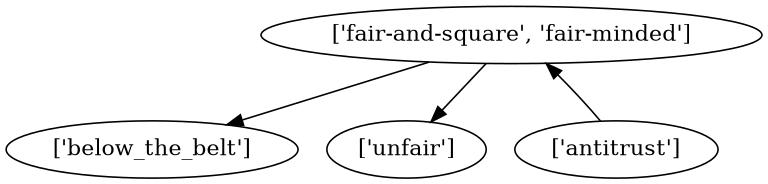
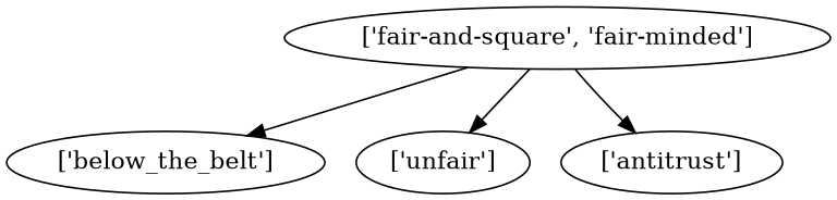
  strict digraph {
    "['fair-and-square', 'fair-minded']"
    "['below_the_belt']"
    "['unfair']"
    "['antitrust']"
    "['fair-and-square', 'fair-minded']" -> "['below_the_belt']"
    "['fair-and-square', 'fair-minded']" -> "['unfair']"
-   "['antitrust']" -> "['fair-and-square', 'fair-minded']"
+   "['fair-and-square', 'fair-minded']" -> "['antitrust']"
  }
